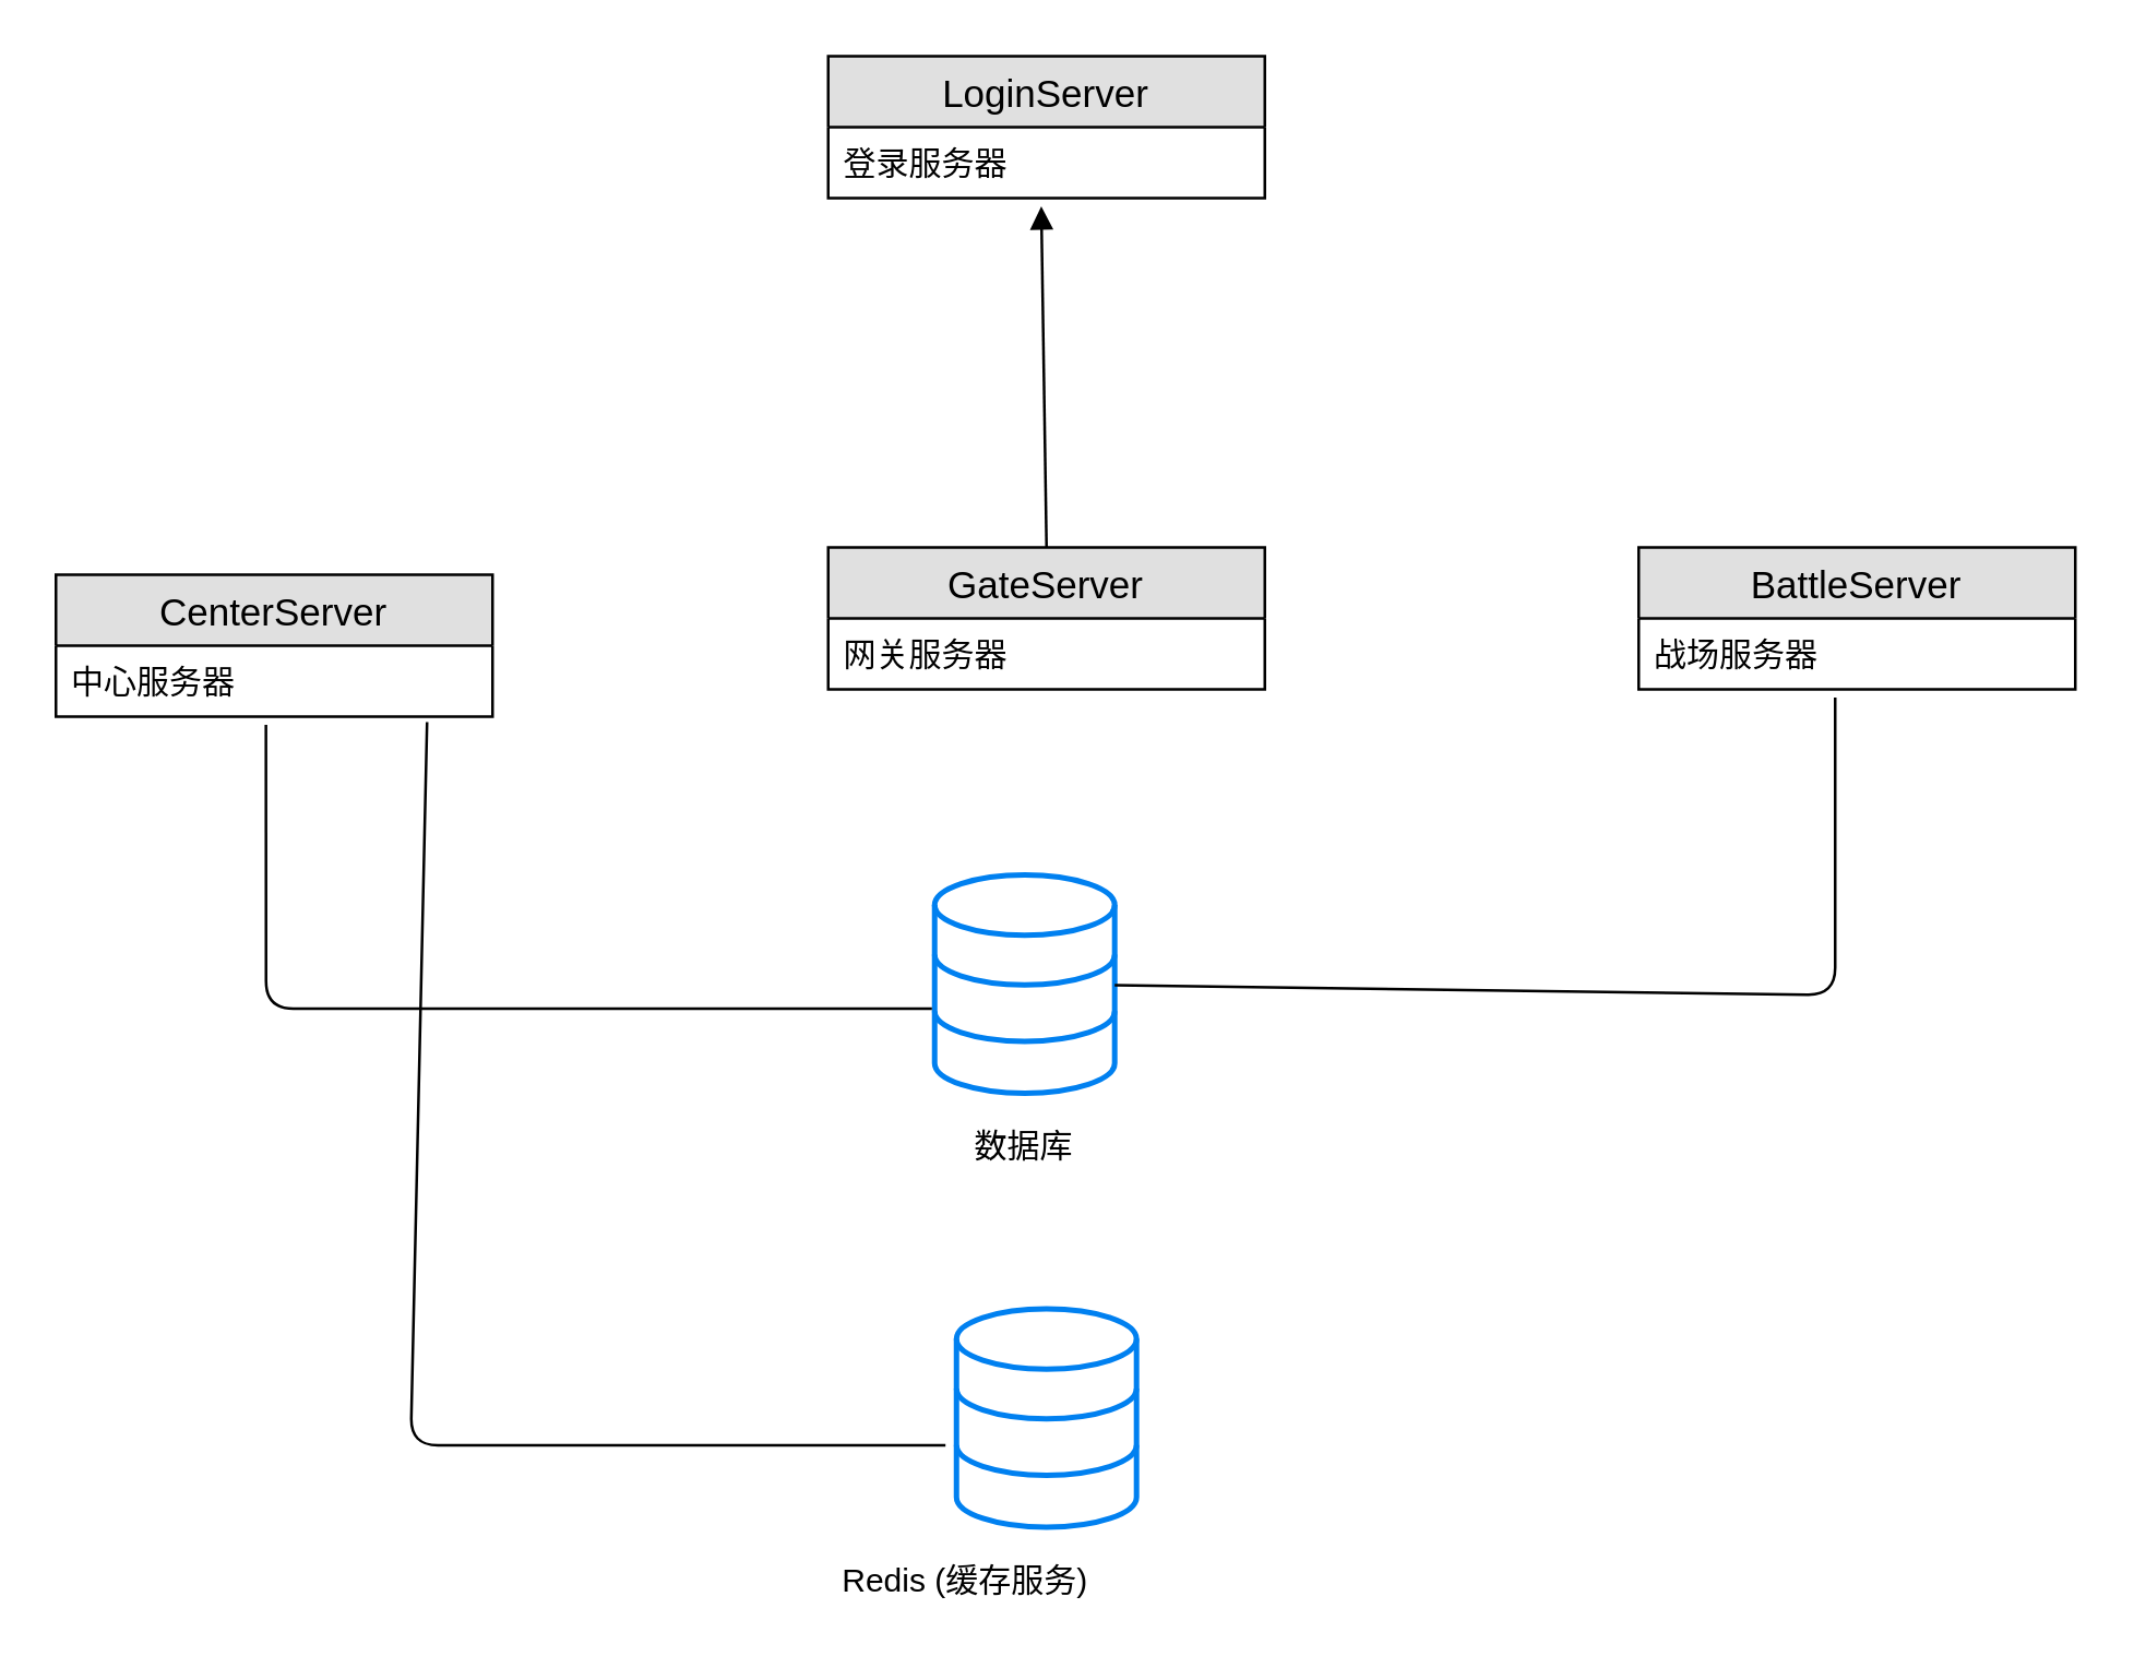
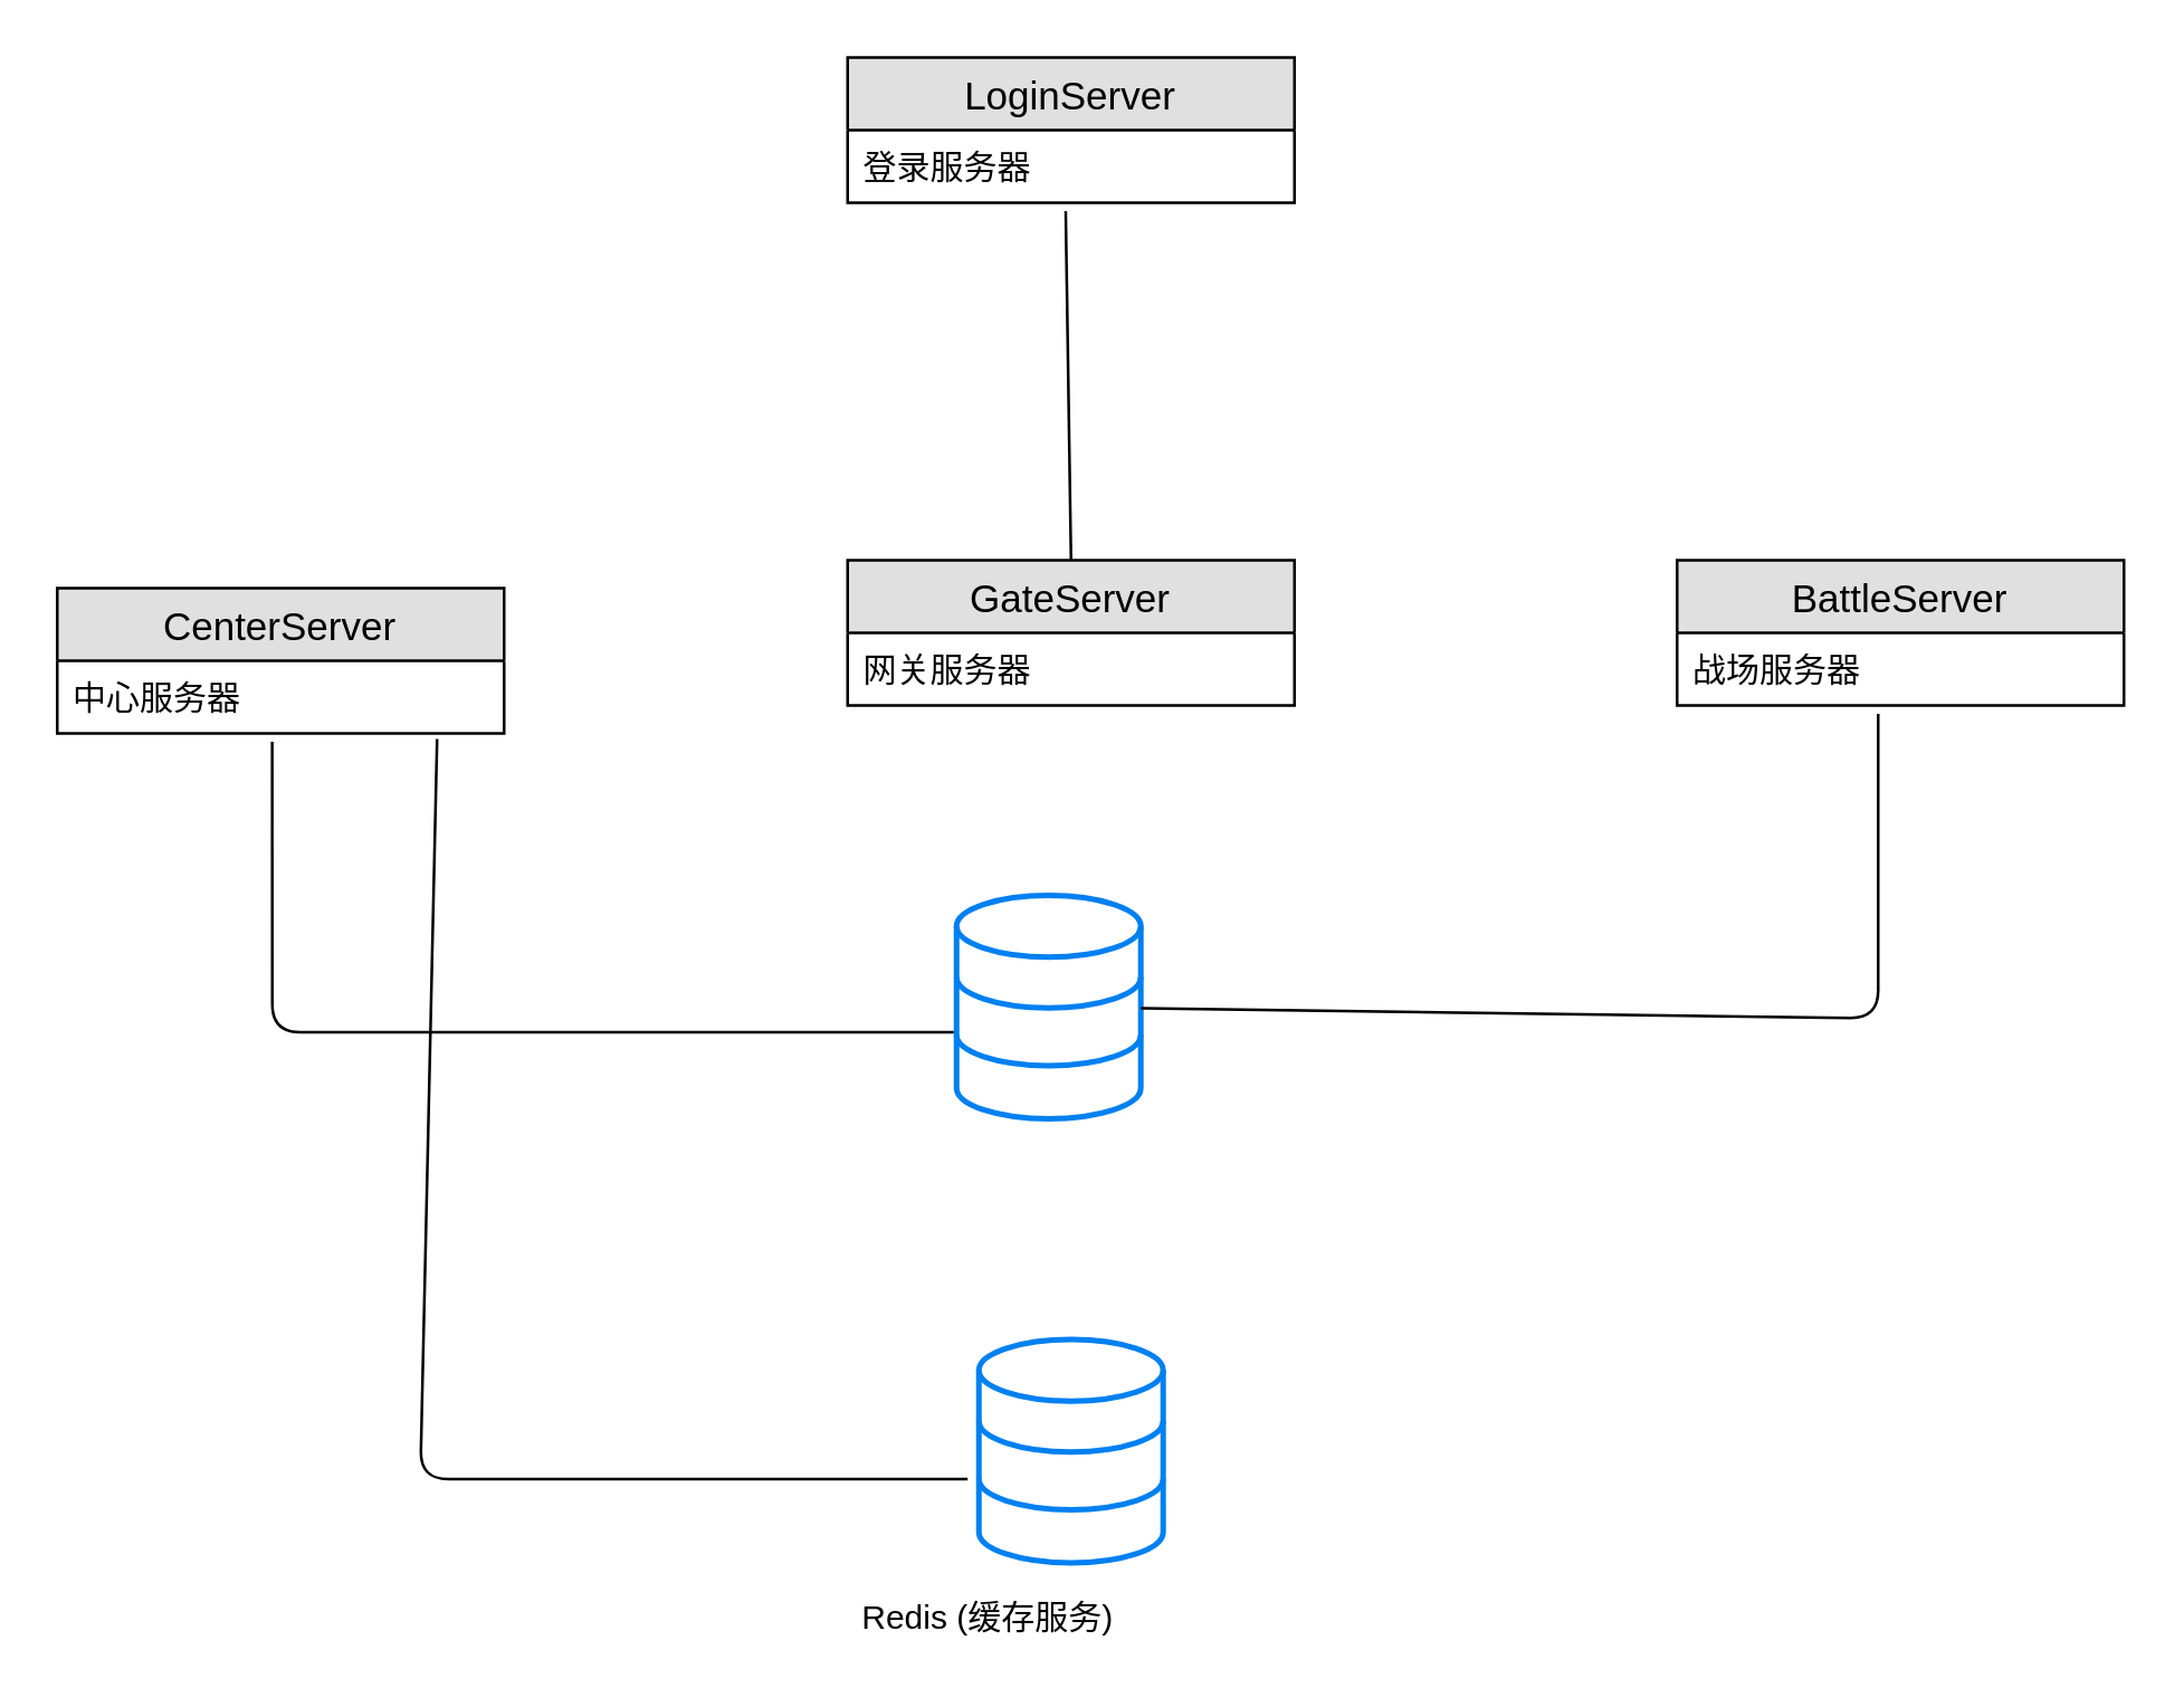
  <mxCell id="0" />
  <mxCell id="1" parent="0" />
  <mxCell id="2" value="LoginServer" style="swimlane;fontStyle=0;childLayout=stackLayout;horizontal=1;startSize=26;fillColor=#e0e0e0;horizontalStack=0;resizeParent=1;resizeParentMax=0;resizeLast=0;collapsible=1;marginBottom=0;swimlaneFillColor=#ffffff;align=center;fontSize=14;" vertex="1" parent="1"><mxGeometry x="303" y="20" width="160" height="52" as="geometry" /></mxCell>
  <mxCell id="3" value="登录服务器" style="text;strokeColor=none;fillColor=none;spacingLeft=4;spacingRight=4;overflow=hidden;rotatable=0;points=[[0,0.5],[1,0.5]];portConstraint=eastwest;fontSize=12;" vertex="1" parent="2"><mxGeometry y="26" width="160" height="26" as="geometry" /></mxCell>
  <mxCell id="4" value="GateServer" style="swimlane;fontStyle=0;childLayout=stackLayout;horizontal=1;startSize=26;fillColor=#e0e0e0;horizontalStack=0;resizeParent=1;resizeParentMax=0;resizeLast=0;collapsible=1;marginBottom=0;swimlaneFillColor=#ffffff;align=center;fontSize=14;" vertex="1" parent="1"><mxGeometry x="303" y="200" width="160" height="52" as="geometry" /></mxCell>
  <mxCell id="5" value="网关服务器" style="text;strokeColor=none;fillColor=none;spacingLeft=4;spacingRight=4;overflow=hidden;rotatable=0;points=[[0,0.5],[1,0.5]];portConstraint=eastwest;fontSize=12;" vertex="1" parent="4"><mxGeometry y="26" width="160" height="26" as="geometry" /></mxCell>
  <mxCell id="6" value="BattleServer" style="swimlane;fontStyle=0;childLayout=stackLayout;horizontal=1;startSize=26;fillColor=#e0e0e0;horizontalStack=0;resizeParent=1;resizeParentMax=0;resizeLast=0;collapsible=1;marginBottom=0;swimlaneFillColor=#ffffff;align=center;fontSize=14;" vertex="1" parent="1"><mxGeometry x="600" y="200" width="160" height="52" as="geometry" /></mxCell>
  <mxCell id="7" value="战场服务器" style="text;strokeColor=none;fillColor=none;spacingLeft=4;spacingRight=4;overflow=hidden;rotatable=0;points=[[0,0.5],[1,0.5]];portConstraint=eastwest;fontSize=12;" vertex="1" parent="6"><mxGeometry y="26" width="160" height="26" as="geometry" /></mxCell>
  <mxCell id="8" value="CenterServer" style="swimlane;fontStyle=0;childLayout=stackLayout;horizontal=1;startSize=26;fillColor=#e0e0e0;horizontalStack=0;resizeParent=1;resizeParentMax=0;resizeLast=0;collapsible=1;marginBottom=0;swimlaneFillColor=#ffffff;align=center;fontSize=14;" vertex="1" parent="1"><mxGeometry x="20" y="210" width="160" height="52" as="geometry" /></mxCell>
  <mxCell id="9" value="中心服务器" style="text;strokeColor=none;fillColor=none;spacingLeft=4;spacingRight=4;overflow=hidden;rotatable=0;points=[[0,0.5],[1,0.5]];portConstraint=eastwest;fontSize=12;" vertex="1" parent="8"><mxGeometry y="26" width="160" height="26" as="geometry" /></mxCell>
- <mxCell id="10" value="" style="endArrow=block;html=1;entryX=0.488;entryY=1.115;entryDx=0;entryDy=0;entryPerimeter=0;exitX=0.5;exitY=0;exitDx=0;exitDy=0;" edge="1" parent="1" source="4" target="3"><mxGeometry width="50" height="50" relative="1" as="geometry"><mxPoint x="100" y="340" as="sourcePoint" /><mxPoint x="150" y="290" as="targetPoint" /></mxGeometry></mxCell>
+ <mxCell id="10" value="" style="endArrow=none;html=1;entryX=0.488;entryY=1.115;entryDx=0;entryDy=0;entryPerimeter=0;exitX=0.5;exitY=0;exitDx=0;exitDy=0;" edge="1" parent="1" source="4" target="3"><mxGeometry width="50" height="50" relative="1" as="geometry"><mxPoint x="100" y="340" as="sourcePoint" /><mxPoint x="150" y="290" as="targetPoint" /></mxGeometry></mxCell>
  <mxCell id="11" value="" style="group" vertex="1" connectable="0" parent="1"><mxGeometry x="342" y="320" width="65.98" height="110" as="geometry" /></mxCell>
  <mxCell id="12" value="" style="html=1;verticalLabelPosition=bottom;align=center;labelBackgroundColor=#ffffff;verticalAlign=top;strokeWidth=2;strokeColor=#0080F0;shadow=0;dashed=0;shape=mxgraph.ios7.icons.data;" vertex="1" parent="11"><mxGeometry width="65.98" height="80" as="geometry" /></mxCell>
- <mxCell id="13" value="数据库" style="text;html=1;strokeColor=none;fillColor=none;align=center;verticalAlign=middle;whiteSpace=wrap;rounded=0;" vertex="1" parent="11"><mxGeometry x="13" y="90" width="40" height="20" as="geometry" /></mxCell>
  <mxCell id="14" value="" style="group" vertex="1" connectable="0" parent="1"><mxGeometry x="320.51" y="479" width="120" height="110" as="geometry" /></mxCell>
  <mxCell id="15" value="" style="html=1;verticalLabelPosition=bottom;align=center;labelBackgroundColor=#ffffff;verticalAlign=top;strokeWidth=2;strokeColor=#0080F0;shadow=0;dashed=0;shape=mxgraph.ios7.icons.data;" vertex="1" parent="14"><mxGeometry x="29.49" width="65.98" height="80" as="geometry" /></mxCell>
  <mxCell id="16" value="Redis (缓存服务)" style="text;html=1;strokeColor=none;fillColor=none;align=center;verticalAlign=middle;whiteSpace=wrap;rounded=0;" vertex="1" parent="14"><mxGeometry x="-20.51" y="90" width="107" height="20" as="geometry" /></mxCell>
  <mxCell id="17" value="" style="endArrow=none;html=1;entryX=0.45;entryY=1.115;entryDx=0;entryDy=0;entryPerimeter=0;" edge="1" parent="1" source="12" target="7"><mxGeometry width="50" height="50" relative="1" as="geometry"><mxPoint x="540" y="390" as="sourcePoint" /><mxPoint x="590" y="340" as="targetPoint" /><Array as="points"><mxPoint x="672" y="364" /></Array></mxGeometry></mxCell>
  <mxCell id="18" value="" style="endArrow=none;html=1;entryX=0.481;entryY=1.115;entryDx=0;entryDy=0;entryPerimeter=0;exitX=-0.015;exitY=0.613;exitDx=0;exitDy=0;exitPerimeter=0;" edge="1" parent="1" source="12" target="9"><mxGeometry width="50" height="50" relative="1" as="geometry"><mxPoint x="97" y="370" as="sourcePoint" /><mxPoint x="130" y="390" as="targetPoint" /><Array as="points"><mxPoint x="97" y="369" /></Array></mxGeometry></mxCell>
  <mxCell id="19" value="" style="endArrow=none;html=1;entryX=0.85;entryY=1.077;entryDx=0;entryDy=0;entryPerimeter=0;exitX=-0.061;exitY=0.625;exitDx=0;exitDy=0;exitPerimeter=0;" edge="1" parent="1" source="15" target="9"><mxGeometry width="50" height="50" relative="1" as="geometry"><mxPoint x="160" y="480" as="sourcePoint" /><mxPoint x="210" y="430" as="targetPoint" /><Array as="points"><mxPoint x="150" y="529" /></Array></mxGeometry></mxCell>
